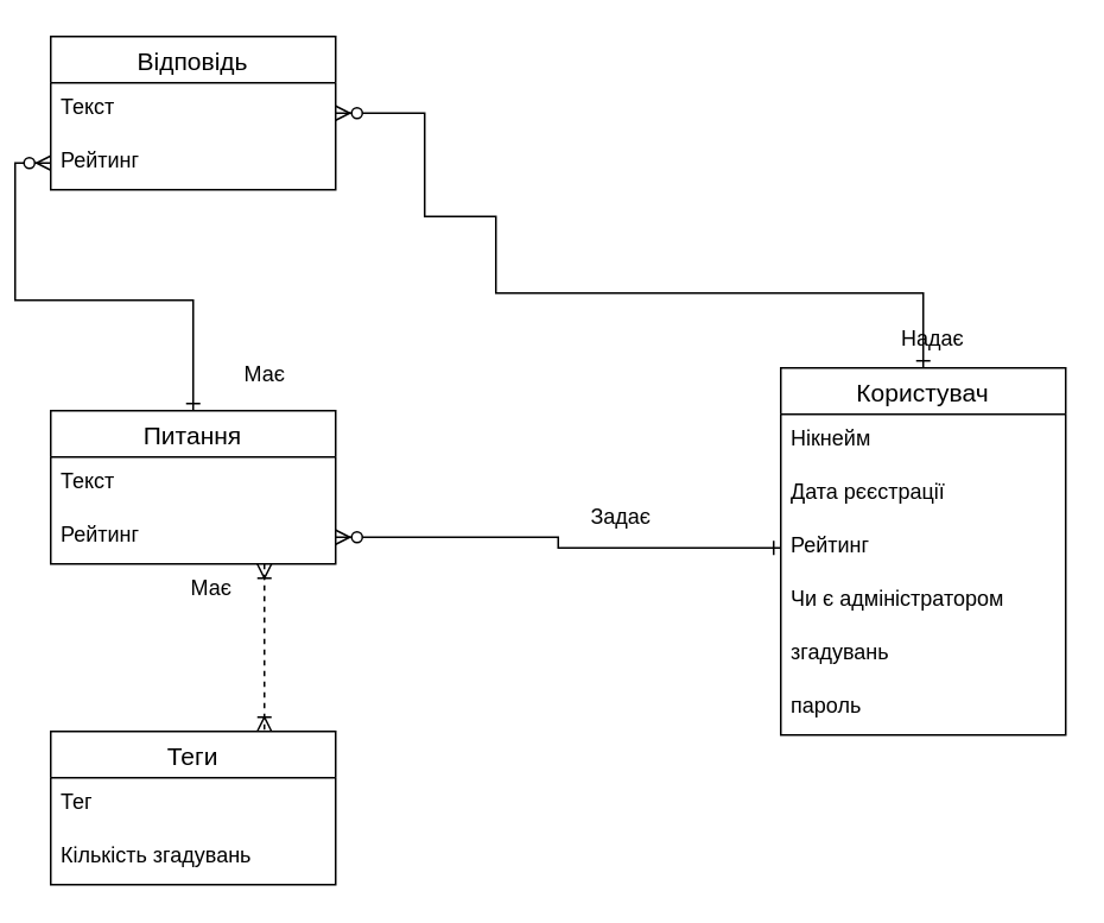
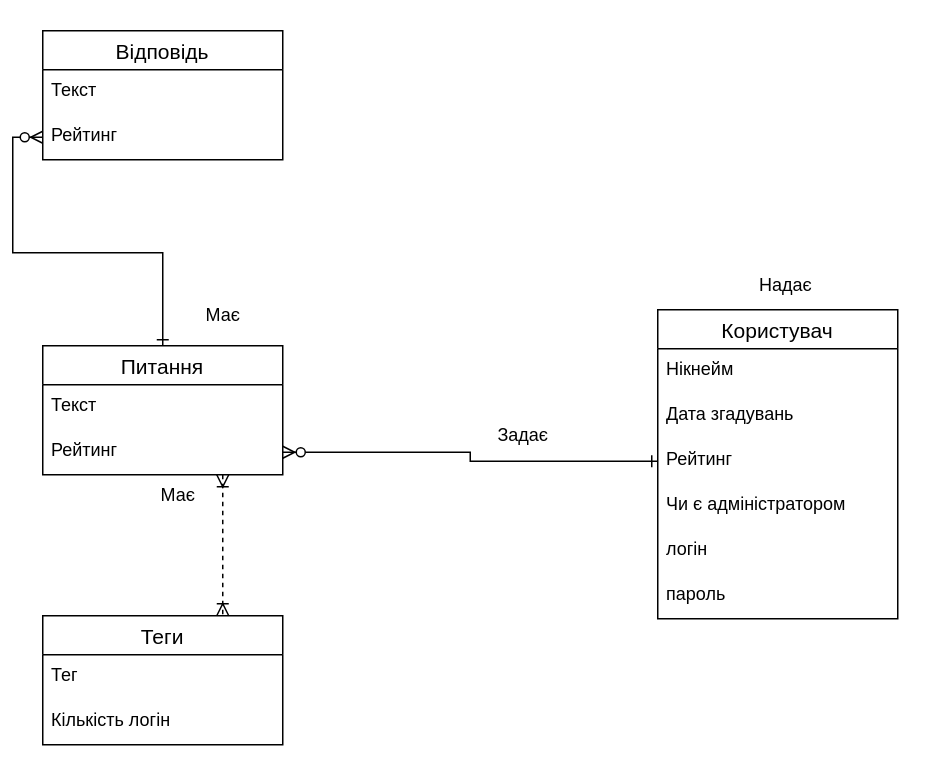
  <mxCell id="0" />
  <mxCell id="1" parent="0" />
  <mxCell id="2" style="edgeStyle=orthogonalEdgeStyle;rounded=0;orthogonalLoop=1;jettySize=auto;html=1;exitX=0.75;exitY=1;exitDx=0;exitDy=0;entryX=0.75;entryY=0;entryDx=0;entryDy=0;endArrow=ERoneToMany;endFill=0;startArrow=ERoneToMany;startFill=0;dashed=1;" parent="1" source="16" target="12" edge="1"><mxGeometry relative="1" as="geometry" /></mxCell>
  <mxCell id="3" style="edgeStyle=orthogonalEdgeStyle;rounded=0;orthogonalLoop=1;jettySize=auto;html=1;exitX=0;exitY=0.5;exitDx=0;exitDy=0;entryX=1;entryY=0.5;entryDx=0;entryDy=0;endArrow=ERzeroToMany;endFill=1;startArrow=ERone;startFill=0;" parent="1" source="8" target="18" edge="1"><mxGeometry relative="1" as="geometry" /></mxCell>
- <mxCell id="4" style="edgeStyle=orthogonalEdgeStyle;rounded=0;orthogonalLoop=1;jettySize=auto;html=1;exitX=0.5;exitY=0;exitDx=0;exitDy=0;entryX=1;entryY=0.5;entryDx=0;entryDy=0;endArrow=ERzeroToMany;endFill=1;startArrow=ERone;startFill=0;" parent="1" source="5" target="19" edge="1"><mxGeometry relative="1" as="geometry"><mxPoint x="230" y="121" as="targetPoint" /><Array as="points"><mxPoint x="510" y="164" /><mxPoint x="270" y="164" /><mxPoint x="270" y="121" /><mxPoint x="230" y="121" /></Array></mxGeometry></mxCell>
  <mxCell id="5" value="Користувач" style="swimlane;fontStyle=0;childLayout=stackLayout;horizontal=1;startSize=26;horizontalStack=0;resizeParent=1;resizeParentMax=0;resizeLast=0;collapsible=1;marginBottom=0;align=center;fontSize=14;" parent="1" vertex="1"><mxGeometry x="430" y="206" width="160" height="206" as="geometry" /></mxCell>
  <mxCell id="6" value="Нікнейм&#10;" style="text;strokeColor=none;fillColor=none;spacingLeft=4;spacingRight=4;overflow=hidden;rotatable=0;points=[[0,0.5],[1,0.5]];portConstraint=eastwest;fontSize=12;" parent="5" vertex="1"><mxGeometry y="26" width="160" height="30" as="geometry" /></mxCell>
- <mxCell id="7" value="Дата рєєстрації" style="text;strokeColor=none;fillColor=none;spacingLeft=4;spacingRight=4;overflow=hidden;rotatable=0;points=[[0,0.5],[1,0.5]];portConstraint=eastwest;fontSize=12;" parent="5" vertex="1"><mxGeometry y="56" width="160" height="30" as="geometry" /></mxCell>
+ <mxCell id="7" value="Дата згадувань" style="text;strokeColor=none;fillColor=none;spacingLeft=4;spacingRight=4;overflow=hidden;rotatable=0;points=[[0,0.5],[1,0.5]];portConstraint=eastwest;fontSize=12;" parent="5" vertex="1"><mxGeometry y="56" width="160" height="30" as="geometry" /></mxCell>
  <mxCell id="8" value="Рейтинг" style="text;strokeColor=none;fillColor=none;spacingLeft=4;spacingRight=4;overflow=hidden;rotatable=0;points=[[0,0.5],[1,0.5]];portConstraint=eastwest;fontSize=12;" parent="5" vertex="1"><mxGeometry y="86" width="160" height="30" as="geometry" /></mxCell>
  <mxCell id="9" value="Чи є адміністратором" style="text;strokeColor=none;fillColor=none;spacingLeft=4;spacingRight=4;overflow=hidden;rotatable=0;points=[[0,0.5],[1,0.5]];portConstraint=eastwest;fontSize=12;" parent="5" vertex="1"><mxGeometry y="116" width="160" height="30" as="geometry" /></mxCell>
- <mxCell id="10" value="згадувань" style="text;strokeColor=none;fillColor=none;spacingLeft=4;spacingRight=4;overflow=hidden;rotatable=0;points=[[0,0.5],[1,0.5]];portConstraint=eastwest;fontSize=12;" vertex="1" parent="5"><mxGeometry y="146" width="160" height="30" as="geometry" /></mxCell>
+ <mxCell id="10" value="логін" style="text;strokeColor=none;fillColor=none;spacingLeft=4;spacingRight=4;overflow=hidden;rotatable=0;points=[[0,0.5],[1,0.5]];portConstraint=eastwest;fontSize=12;" vertex="1" parent="5"><mxGeometry y="146" width="160" height="30" as="geometry" /></mxCell>
  <mxCell id="11" value="пароль" style="text;strokeColor=none;fillColor=none;spacingLeft=4;spacingRight=4;overflow=hidden;rotatable=0;points=[[0,0.5],[1,0.5]];portConstraint=eastwest;fontSize=12;" vertex="1" parent="5"><mxGeometry y="176" width="160" height="30" as="geometry" /></mxCell>
  <mxCell id="12" value="Теги" style="swimlane;fontStyle=0;childLayout=stackLayout;horizontal=1;startSize=26;horizontalStack=0;resizeParent=1;resizeParentMax=0;resizeLast=0;collapsible=1;marginBottom=0;align=center;fontSize=14;" parent="1" vertex="1"><mxGeometry x="20" y="410" width="160" height="86" as="geometry" /></mxCell>
  <mxCell id="13" value="Тег" style="text;strokeColor=none;fillColor=none;spacingLeft=4;spacingRight=4;overflow=hidden;rotatable=0;points=[[0,0.5],[1,0.5]];portConstraint=eastwest;fontSize=12;" parent="12" vertex="1"><mxGeometry y="26" width="160" height="30" as="geometry" /></mxCell>
- <mxCell id="14" value="Кількість згадувань" style="text;strokeColor=none;fillColor=none;spacingLeft=4;spacingRight=4;overflow=hidden;rotatable=0;points=[[0,0.5],[1,0.5]];portConstraint=eastwest;fontSize=12;" parent="12" vertex="1"><mxGeometry y="56" width="160" height="30" as="geometry" /></mxCell>
+ <mxCell id="14" value="Кількість логін" style="text;strokeColor=none;fillColor=none;spacingLeft=4;spacingRight=4;overflow=hidden;rotatable=0;points=[[0,0.5],[1,0.5]];portConstraint=eastwest;fontSize=12;" parent="12" vertex="1"><mxGeometry y="56" width="160" height="30" as="geometry" /></mxCell>
  <mxCell id="15" style="edgeStyle=orthogonalEdgeStyle;rounded=0;orthogonalLoop=1;jettySize=auto;html=1;endArrow=ERzeroToMany;endFill=1;entryX=0;entryY=0.5;entryDx=0;entryDy=0;startArrow=ERone;startFill=0;" parent="1" source="16" target="21" edge="1"><mxGeometry relative="1" as="geometry"><mxPoint x="70" y="121" as="targetPoint" /></mxGeometry></mxCell>
  <mxCell id="16" value="Питання" style="swimlane;fontStyle=0;childLayout=stackLayout;horizontal=1;startSize=26;horizontalStack=0;resizeParent=1;resizeParentMax=0;resizeLast=0;collapsible=1;marginBottom=0;align=center;fontSize=14;" parent="1" vertex="1"><mxGeometry x="20" y="230" width="160" height="86" as="geometry" /></mxCell>
  <mxCell id="17" value="Текст" style="text;strokeColor=none;fillColor=none;spacingLeft=4;spacingRight=4;overflow=hidden;rotatable=0;points=[[0,0.5],[1,0.5]];portConstraint=eastwest;fontSize=12;" parent="16" vertex="1"><mxGeometry y="26" width="160" height="30" as="geometry" /></mxCell>
  <mxCell id="18" value="Рейтинг" style="text;strokeColor=none;fillColor=none;spacingLeft=4;spacingRight=4;overflow=hidden;rotatable=0;points=[[0,0.5],[1,0.5]];portConstraint=eastwest;fontSize=12;" parent="16" vertex="1"><mxGeometry y="56" width="160" height="30" as="geometry" /></mxCell>
  <mxCell id="19" value="Відповідь" style="swimlane;fontStyle=0;childLayout=stackLayout;horizontal=1;startSize=26;horizontalStack=0;resizeParent=1;resizeParentMax=0;resizeLast=0;collapsible=1;marginBottom=0;align=center;fontSize=14;" parent="1" vertex="1"><mxGeometry x="20" y="20" width="160" height="86" as="geometry"><mxRectangle x="140" y="20" width="90" height="26" as="alternateBounds" /></mxGeometry></mxCell>
  <mxCell id="20" value="Текст" style="text;strokeColor=none;fillColor=none;spacingLeft=4;spacingRight=4;overflow=hidden;rotatable=0;points=[[0,0.5],[1,0.5]];portConstraint=eastwest;fontSize=12;" parent="19" vertex="1"><mxGeometry y="26" width="160" height="30" as="geometry" /></mxCell>
  <mxCell id="21" value="Рейтинг" style="text;strokeColor=none;fillColor=none;spacingLeft=4;spacingRight=4;overflow=hidden;rotatable=0;points=[[0,0.5],[1,0.5]];portConstraint=eastwest;fontSize=12;" parent="19" vertex="1"><mxGeometry y="56" width="160" height="30" as="geometry" /></mxCell>
  <mxCell id="22" value="Надає" style="text;html=1;align=center;verticalAlign=middle;resizable=0;points=[];autosize=1;" vertex="1" parent="1"><mxGeometry x="490" y="180" width="50" height="20" as="geometry" /></mxCell>
  <mxCell id="23" value="Задає" style="text;html=1;align=center;verticalAlign=middle;resizable=0;points=[];autosize=1;" vertex="1" parent="1"><mxGeometry x="315" y="280" width="50" height="20" as="geometry" /></mxCell>
  <mxCell id="24" value="Має" style="text;html=1;align=center;verticalAlign=middle;resizable=0;points=[];autosize=1;" vertex="1" parent="1"><mxGeometry x="90" y="320" width="40" height="20" as="geometry" /></mxCell>
  <mxCell id="25" value="Має" style="text;html=1;align=center;verticalAlign=middle;resizable=0;points=[];autosize=1;" vertex="1" parent="1"><mxGeometry x="120" y="200" width="40" height="20" as="geometry" /></mxCell>
